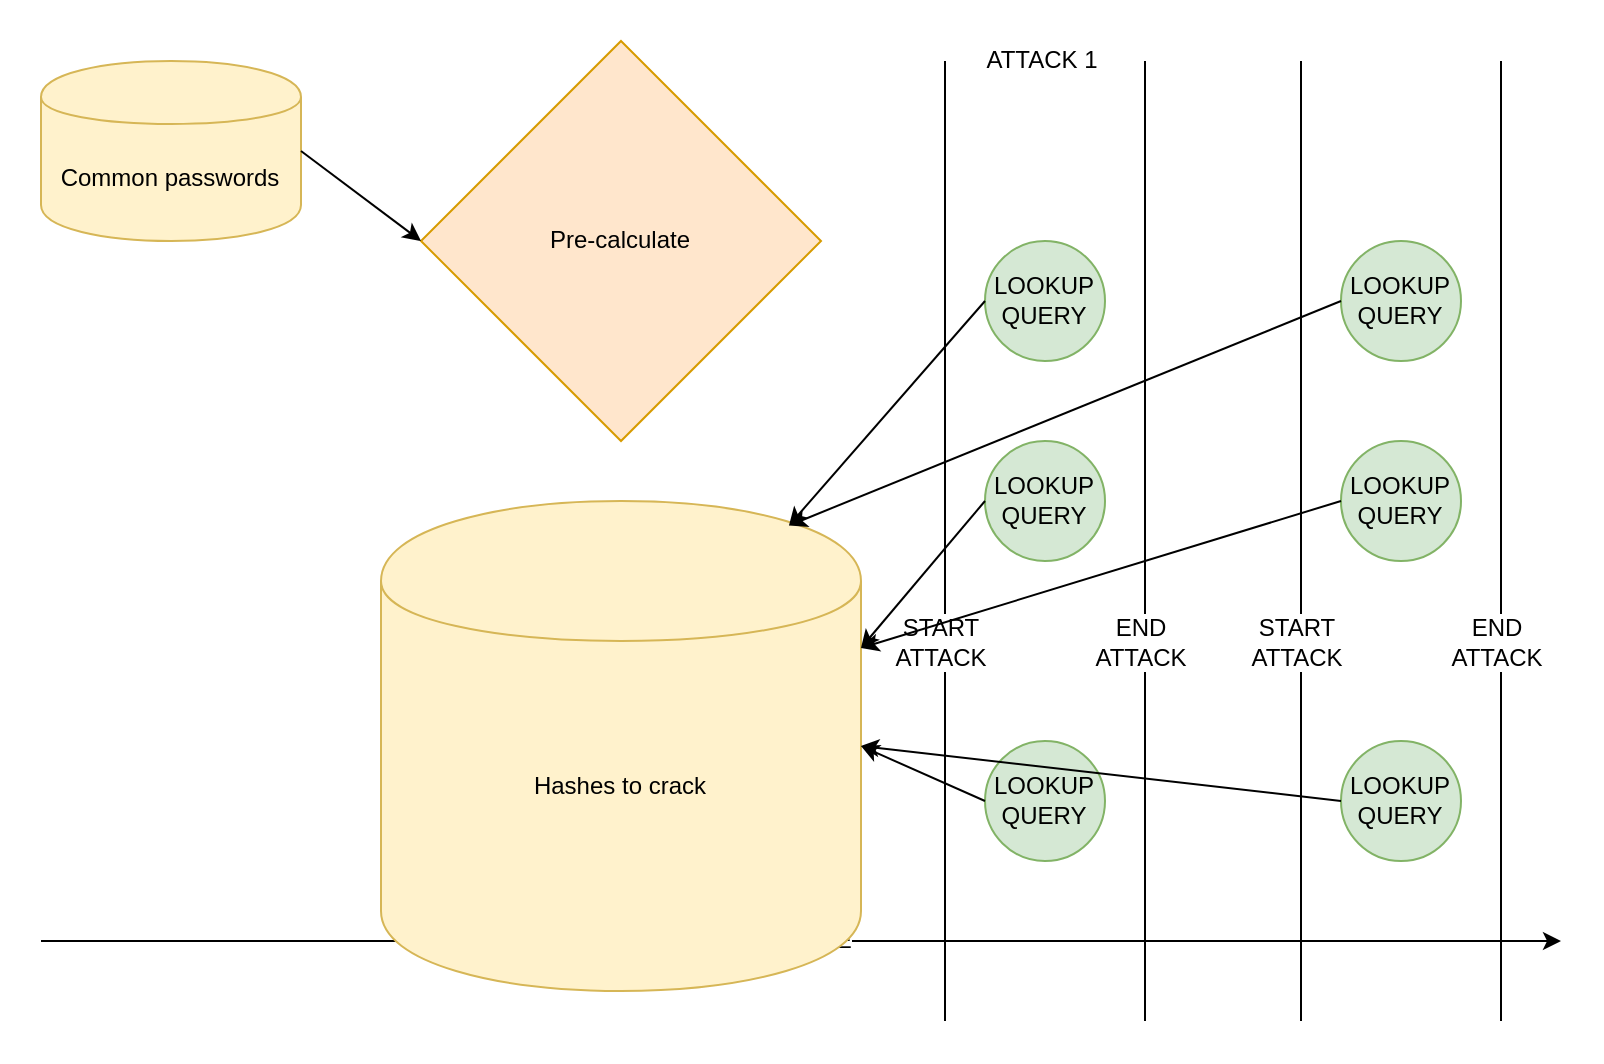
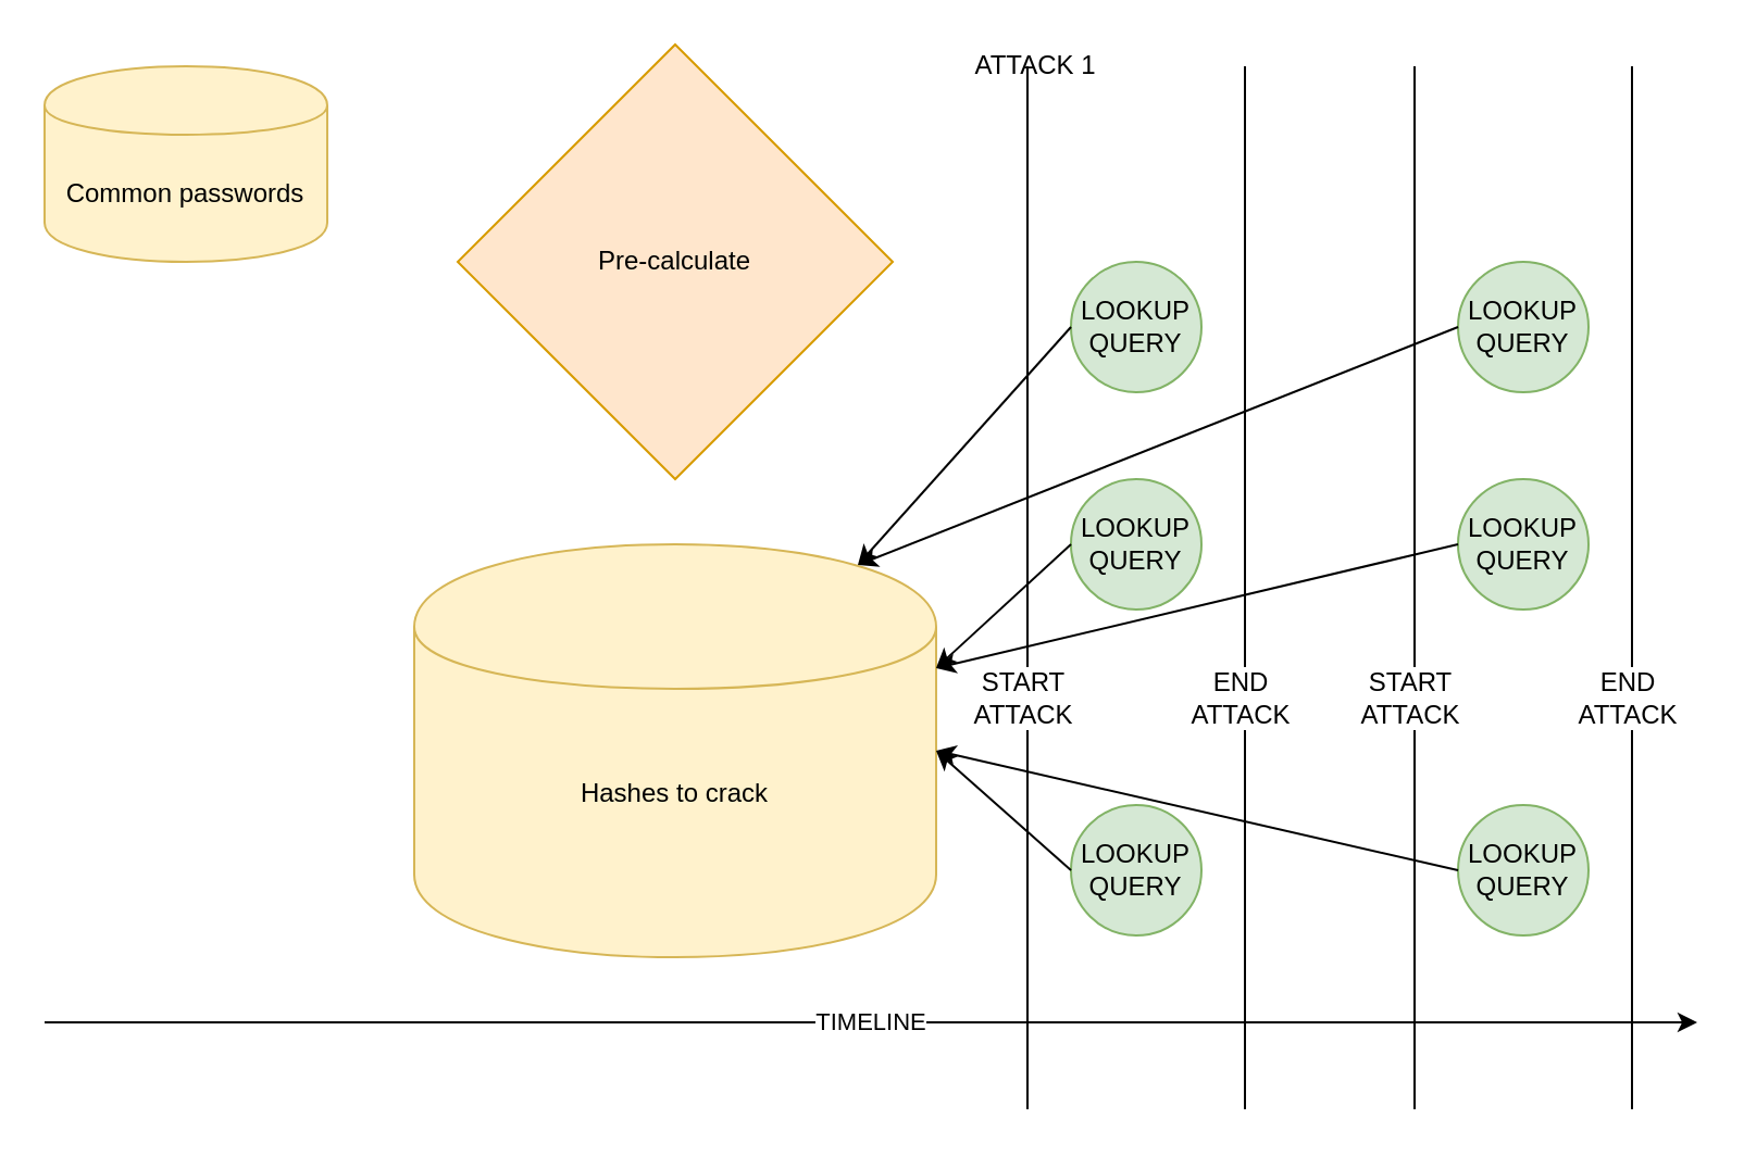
  <mxCell id="0" />
  <mxCell id="1" parent="0" />
  <mxCell id="2" value="TIMELINE" style="endArrow=classic;html=1;" edge="1" parent="1"><mxGeometry width="50" height="50" relative="1" as="geometry"><mxPoint x="20" y="470" as="sourcePoint" /><mxPoint x="780" y="470" as="targetPoint" /></mxGeometry></mxCell>
  <mxCell id="3" value="Pre-calculate" style="rhombus;whiteSpace=wrap;html=1;aspect=fixed;fillColor=#ffe6cc;strokeColor=#d79b00;" vertex="1" parent="1"><mxGeometry x="210" y="20" width="200" height="200" as="geometry" /></mxCell>
- <mxCell id="4" value="Hashes to crack" style="shape=cylinder;whiteSpace=wrap;html=1;boundedLbl=1;backgroundOutline=1;fillColor=#fff2cc;strokeColor=#d6b656;" vertex="1" parent="1"><mxGeometry x="190" y="250" width="240" height="245" as="geometry" /></mxCell>
+ <mxCell id="4" value="Hashes to crack" style="shape=cylinder;whiteSpace=wrap;html=1;boundedLbl=1;backgroundOutline=1;fillColor=#fff2cc;strokeColor=#d6b656;" vertex="1" parent="1"><mxGeometry x="190" y="250" width="240" height="190" as="geometry" /></mxCell>
  <mxCell id="5" value="" style="endArrow=none;html=1;" edge="1" parent="1"><mxGeometry width="50" height="50" relative="1" as="geometry"><mxPoint x="472" y="510" as="sourcePoint" /><mxPoint x="472" y="30" as="targetPoint" /></mxGeometry></mxCell>
  <mxCell id="6" value="START&lt;br&gt;ATTACK&lt;br&gt;" style="text;html=1;resizable=0;points=[];align=center;verticalAlign=middle;labelBackgroundColor=#ffffff;" vertex="1" connectable="0" parent="5"><mxGeometry x="-0.208" y="3" relative="1" as="geometry"><mxPoint as="offset" /></mxGeometry></mxCell>
  <mxCell id="7" value="" style="endArrow=none;html=1;" edge="1" parent="1"><mxGeometry width="50" height="50" relative="1" as="geometry"><mxPoint x="572" y="510" as="sourcePoint" /><mxPoint x="572" y="30" as="targetPoint" /></mxGeometry></mxCell>
  <mxCell id="8" value="END&lt;br&gt;ATTACK&lt;br&gt;" style="text;html=1;resizable=0;points=[];align=center;verticalAlign=middle;labelBackgroundColor=#ffffff;" vertex="1" connectable="0" parent="7"><mxGeometry x="-0.208" y="3" relative="1" as="geometry"><mxPoint as="offset" /></mxGeometry></mxCell>
  <mxCell id="9" value="LOOKUP&lt;br&gt;QUERY&lt;br&gt;" style="ellipse;whiteSpace=wrap;html=1;aspect=fixed;fillColor=#d5e8d4;strokeColor=#82b366;" vertex="1" parent="1"><mxGeometry x="492" y="370" width="60" height="60" as="geometry" /></mxCell>
  <mxCell id="10" value="" style="endArrow=classic;html=1;entryX=1;entryY=0.5;entryDx=0;entryDy=0;exitX=0;exitY=0.5;exitDx=0;exitDy=0;" edge="1" parent="1" source="9" target="4"><mxGeometry width="50" height="50" relative="1" as="geometry"><mxPoint x="-10" y="580" as="sourcePoint" /><mxPoint x="40" y="530" as="targetPoint" /></mxGeometry></mxCell>
  <mxCell id="11" value="LOOKUP&lt;br&gt;QUERY&lt;br&gt;" style="ellipse;whiteSpace=wrap;html=1;aspect=fixed;fillColor=#d5e8d4;strokeColor=#82b366;" vertex="1" parent="1"><mxGeometry x="492" y="220" width="60" height="60" as="geometry" /></mxCell>
  <mxCell id="12" value="LOOKUP&lt;br&gt;QUERY&lt;br&gt;" style="ellipse;whiteSpace=wrap;html=1;aspect=fixed;fillColor=#d5e8d4;strokeColor=#82b366;" vertex="1" parent="1"><mxGeometry x="492" y="120" width="60" height="60" as="geometry" /></mxCell>
  <mxCell id="13" value="" style="endArrow=none;html=1;" edge="1" parent="1"><mxGeometry width="50" height="50" relative="1" as="geometry"><mxPoint x="650" y="510" as="sourcePoint" /><mxPoint x="650" y="30" as="targetPoint" /></mxGeometry></mxCell>
  <mxCell id="14" value="START&lt;br&gt;ATTACK&lt;br&gt;" style="text;html=1;resizable=0;points=[];align=center;verticalAlign=middle;labelBackgroundColor=#ffffff;" vertex="1" connectable="0" parent="13"><mxGeometry x="-0.208" y="3" relative="1" as="geometry"><mxPoint as="offset" /></mxGeometry></mxCell>
  <mxCell id="15" value="" style="endArrow=none;html=1;" edge="1" parent="1"><mxGeometry width="50" height="50" relative="1" as="geometry"><mxPoint x="750" y="510" as="sourcePoint" /><mxPoint x="750" y="30" as="targetPoint" /></mxGeometry></mxCell>
  <mxCell id="16" value="END&lt;br&gt;ATTACK&lt;br&gt;" style="text;html=1;resizable=0;points=[];align=center;verticalAlign=middle;labelBackgroundColor=#ffffff;" vertex="1" connectable="0" parent="15"><mxGeometry x="-0.208" y="3" relative="1" as="geometry"><mxPoint as="offset" /></mxGeometry></mxCell>
  <mxCell id="17" value="LOOKUP&lt;br&gt;QUERY&lt;br&gt;" style="ellipse;whiteSpace=wrap;html=1;aspect=fixed;fillColor=#d5e8d4;strokeColor=#82b366;" vertex="1" parent="1"><mxGeometry x="670" y="370" width="60" height="60" as="geometry" /></mxCell>
  <mxCell id="18" value="LOOKUP&lt;br&gt;QUERY&lt;br&gt;" style="ellipse;whiteSpace=wrap;html=1;aspect=fixed;fillColor=#d5e8d4;strokeColor=#82b366;" vertex="1" parent="1"><mxGeometry x="670" y="220" width="60" height="60" as="geometry" /></mxCell>
  <mxCell id="19" value="LOOKUP&lt;br&gt;QUERY&lt;br&gt;" style="ellipse;whiteSpace=wrap;html=1;aspect=fixed;fillColor=#d5e8d4;strokeColor=#82b366;" vertex="1" parent="1"><mxGeometry x="670" y="120" width="60" height="60" as="geometry" /></mxCell>
  <mxCell id="20" value="" style="endArrow=classic;html=1;entryX=1;entryY=0.3;entryDx=0;entryDy=0;exitX=0;exitY=0.5;exitDx=0;exitDy=0;" edge="1" parent="1" source="11" target="4"><mxGeometry width="50" height="50" relative="1" as="geometry"><mxPoint x="0" y="580" as="sourcePoint" /><mxPoint x="50" y="530" as="targetPoint" /></mxGeometry></mxCell>
  <mxCell id="21" value="" style="endArrow=classic;html=1;entryX=1;entryY=0.5;entryDx=0;entryDy=0;exitX=0;exitY=0.5;exitDx=0;exitDy=0;" edge="1" parent="1" source="17" target="4"><mxGeometry width="50" height="50" relative="1" as="geometry"><mxPoint x="363" y="-15" as="sourcePoint" /><mxPoint x="413" y="-65" as="targetPoint" /></mxGeometry></mxCell>
  <mxCell id="22" value="" style="endArrow=classic;html=1;entryX=1;entryY=0.3;entryDx=0;entryDy=0;exitX=0;exitY=0.5;exitDx=0;exitDy=0;" edge="1" parent="1" source="18" target="4"><mxGeometry width="50" height="50" relative="1" as="geometry"><mxPoint x="353" y="65" as="sourcePoint" /><mxPoint x="403" y="15" as="targetPoint" /></mxGeometry></mxCell>
  <mxCell id="23" value="" style="endArrow=classic;html=1;entryX=0.85;entryY=0.05;entryDx=0;entryDy=0;exitX=0;exitY=0.5;exitDx=0;exitDy=0;entryPerimeter=0;" edge="1" parent="1" source="19" target="4"><mxGeometry width="50" height="50" relative="1" as="geometry"><mxPoint x="353" y="145" as="sourcePoint" /><mxPoint x="403" y="95" as="targetPoint" /></mxGeometry></mxCell>
  <mxCell id="24" value="" style="endArrow=classic;html=1;entryX=0.85;entryY=0.05;entryDx=0;entryDy=0;exitX=0;exitY=0.5;exitDx=0;exitDy=0;entryPerimeter=0;" edge="1" parent="1" source="12" target="4"><mxGeometry width="50" height="50" relative="1" as="geometry"><mxPoint x="353" y="225" as="sourcePoint" /><mxPoint x="403" y="175" as="targetPoint" /></mxGeometry></mxCell>
- <mxCell id="25" value="ATTACK 1" style="text;html=1;strokeColor=none;fillColor=none;align=center;verticalAlign=middle;whiteSpace=wrap;rounded=0;" vertex="1" parent="1"><mxGeometry x="492" y="20" width="58" height="20" as="geometry" /></mxCell>
+ <mxCell id="25" value="ATTACK 1" style="text;html=1;strokeColor=none;fillColor=none;align=center;verticalAlign=middle;whiteSpace=wrap;rounded=0;" vertex="1" parent="1"><mxGeometry x="447" y="20" width="58" height="20" as="geometry" /></mxCell>
  <mxCell id="26" value="Common passwords" style="shape=cylinder;whiteSpace=wrap;html=1;boundedLbl=1;backgroundOutline=1;fillColor=#fff2cc;strokeColor=#d6b656;" vertex="1" parent="1"><mxGeometry x="20" y="30" width="130" height="90" as="geometry" /></mxCell>
- <mxCell id="27" value="" style="endArrow=classic;html=1;entryX=0;entryY=0.5;entryDx=0;entryDy=0;exitX=1;exitY=0.5;exitDx=0;exitDy=0;" edge="1" parent="1" source="26" target="3"><mxGeometry width="50" height="50" relative="1" as="geometry"><mxPoint x="10" y="580" as="sourcePoint" /><mxPoint x="60" y="530" as="targetPoint" /></mxGeometry></mxCell>
